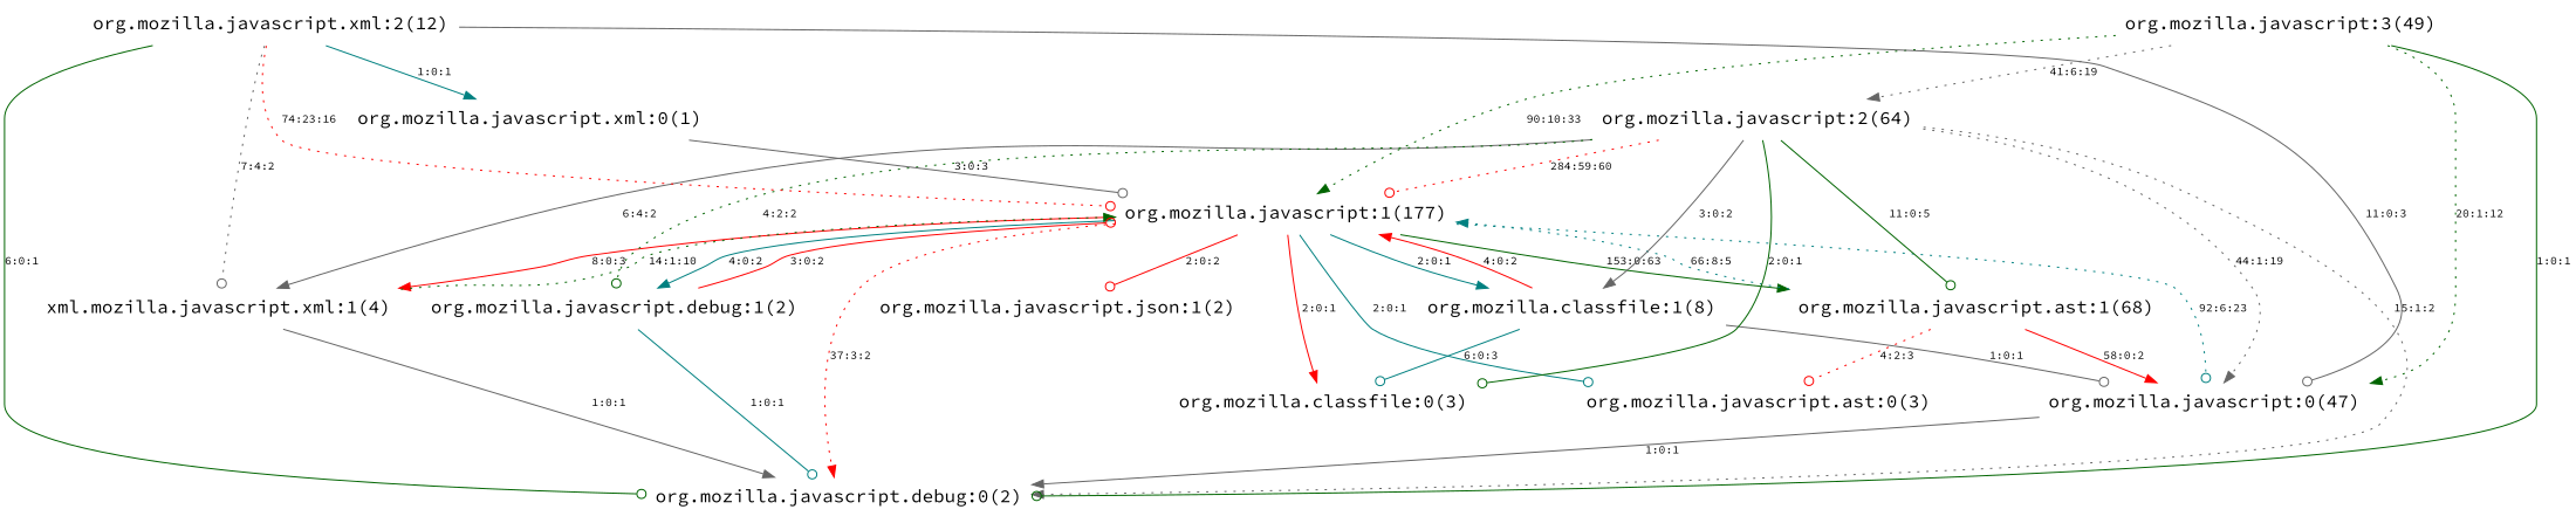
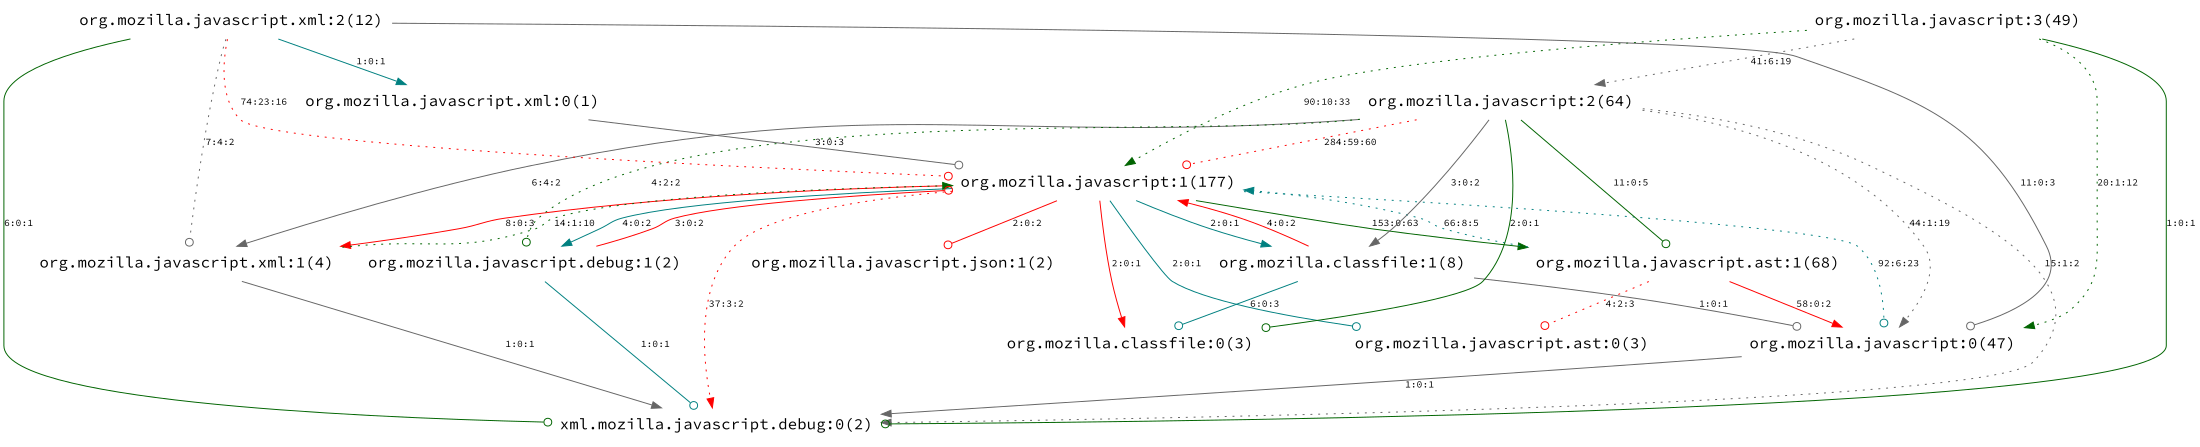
  digraph {
    fontname="Source Code Pro"
    node [color=purple fontname="Source Code Pro" fontsize=16 shape=plaintext]
    edge [arrowhead=normal color=gray40 fontname="Source Code Pro" fontsize=10]
    n1 [label="org.mozilla.javascript:1(177)"]
    n2 [label="org.mozilla.javascript.json:1(2)"]
    n3 [label="org.mozilla.javascript.ast:0(3)"]
    n4 [color=darkgreen label="org.mozilla.javascript.ast:1(68)"]
-   n5 [label="xml.mozilla.javascript.xml:1(4)"]
+   n5 [label="org.mozilla.javascript.xml:1(4)"]
    n6 [label="org.mozilla.classfile:1(8)"]
-   n7 [label="org.mozilla.javascript.debug:0(2)"]
+   n7 [label="xml.mozilla.javascript.debug:0(2)"]
    n8 [label="org.mozilla.javascript:0(47)"]
    n9 [color=darkgreen label="org.mozilla.classfile:0(3)"]
    n10 [label="org.mozilla.javascript.debug:1(2)"]
    n11 [color=red label="org.mozilla.javascript:2(64)"]
    n12 [color=red label="org.mozilla.javascript.xml:0(1)"]
    n13 [color=gray40 label="org.mozilla.javascript:3(49)"]
    n14 [color=darkgreen label="org.mozilla.javascript.xml:2(12)"]
    n1 -> n2 [arrowhead=odot color=red label="2:0:2"]
    n1 -> n3 [arrowhead=odot color=teal label="2:0:1"]
    n1 -> n4 [color=darkgreen label="153:0:63"]
    n1 -> n5 [color=red label="8:0:3"]
    n1 -> n6 [color=teal label="2:0:1"]
    n1 -> n7 [color=red label="37:3:2" style=dotted]
    n1 -> n8 [arrowhead=odot color=teal label="92:6:23" style=dotted]
    n1 -> n9 [color=red label="2:0:1"]
    n1 -> n10 [color=teal label="4:0:2"]
    n4 -> n1 [color=teal label="66:8:5" style=dotted]
    n4 -> n3 [arrowhead=odot color=red label="4:2:3" style=dotted]
    n4 -> n8 [color=red label="58:0:2"]
    n5 -> n1 [color=darkgreen label="14:1:10" style=dotted]
    n5 -> n7 [label="1:0:1"]
    n6 -> n1 [color=red label="4:0:2"]
    n6 -> n8 [arrowhead=odot label="1:0:1"]
    n6 -> n9 [arrowhead=odot color=teal label="6:0:3"]
    n8 -> n7 [label="1:0:1"]
    n10 -> n1 [arrowhead=odot color=red label="3:0:2"]
    n10 -> n7 [arrowhead=odot color=teal label="1:0:1"]
    n11 -> n1 [arrowhead=odot color=red label="284:59:60" style=dotted]
    n11 -> n4 [arrowhead=odot color=darkgreen label="11:0:5"]
    n11 -> n5 [label="6:4:2" style=solid]
    n11 -> n6 [label="3:0:2"]
    n11 -> n7 [label="15:1:2" style=dotted]
    n11 -> n8 [label="44:1:19" style=dotted]
    n11 -> n9 [arrowhead=odot color=darkgreen label="2:0:1"]
    n11 -> n10 [arrowhead=odot color=darkgreen label="4:2:2" style=dotted]
    n12 -> n1 [arrowhead=odot label="3:0:3"]
    n13 -> n1 [color=darkgreen label="90:10:33" style=dotted]
    n13 -> n7 [arrowhead=odot color=darkgreen label="1:0:1"]
    n13 -> n8 [color=darkgreen label="20:1:12" style=dotted]
    n13 -> n11 [label="41:6:19" style=dotted]
    n14 -> n1 [arrowhead=odot color=red label="74:23:16" style=dotted]
    n14 -> n5 [arrowhead=odot label="7:4:2" style=dotted]
    n14 -> n7 [arrowhead=odot color=darkgreen label="6:0:1"]
    n14 -> n8 [arrowhead=odot label="11:0:3"]
    n14 -> n12 [color=teal label="1:0:1"]
  }
